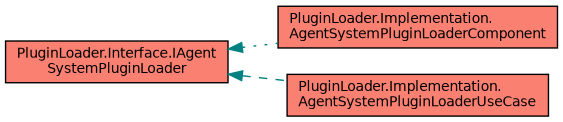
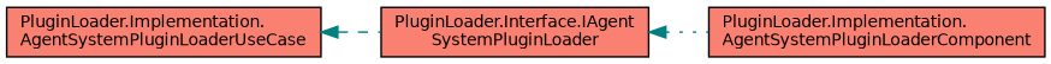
  digraph {
    rankdir=LR
    node [color=black fillcolor=salmon fontname=Helvetica fontsize=10 shape=record style=filled]
    edge [color=teal dir=back fontname=Helvetica fontsize=10 labelfontname=Helvetica labelfontsize=10]
    n1 [fontcolor=black height=0.2 label="PluginLoader.Interface.IAgent\lSystemPluginLoader" width=0.4]
    n2 [height=0.2 label="PluginLoader.Implementation.\lAgentSystemPluginLoaderComponent" width=0.4]
    n3 [height=0.2 label="PluginLoader.Implementation.\lAgentSystemPluginLoaderUseCase" width=0.4]
    n1 -> n2 [style=dotted]
-   n1 -> n3 [style=dashed]
+   n3 -> n1 [style=dashed]
  }
